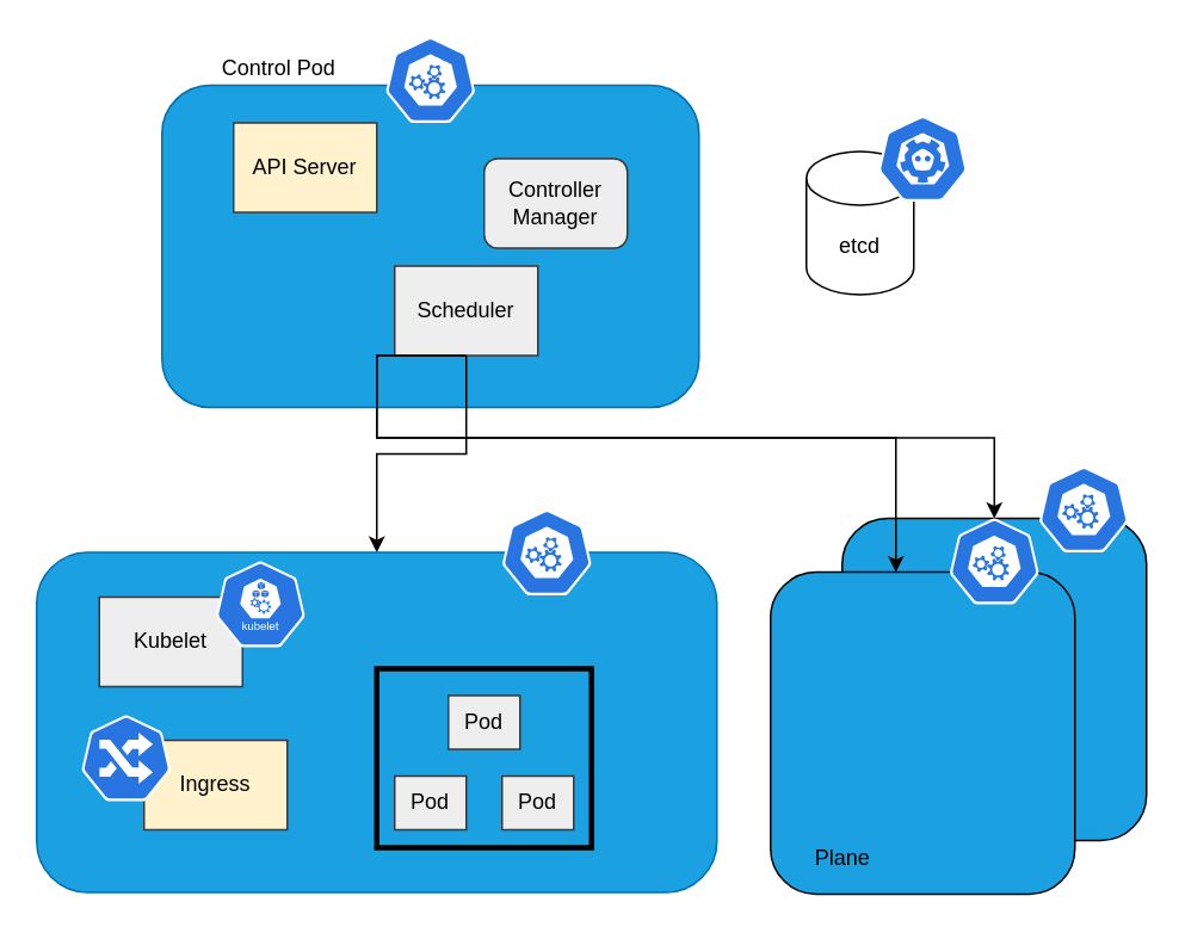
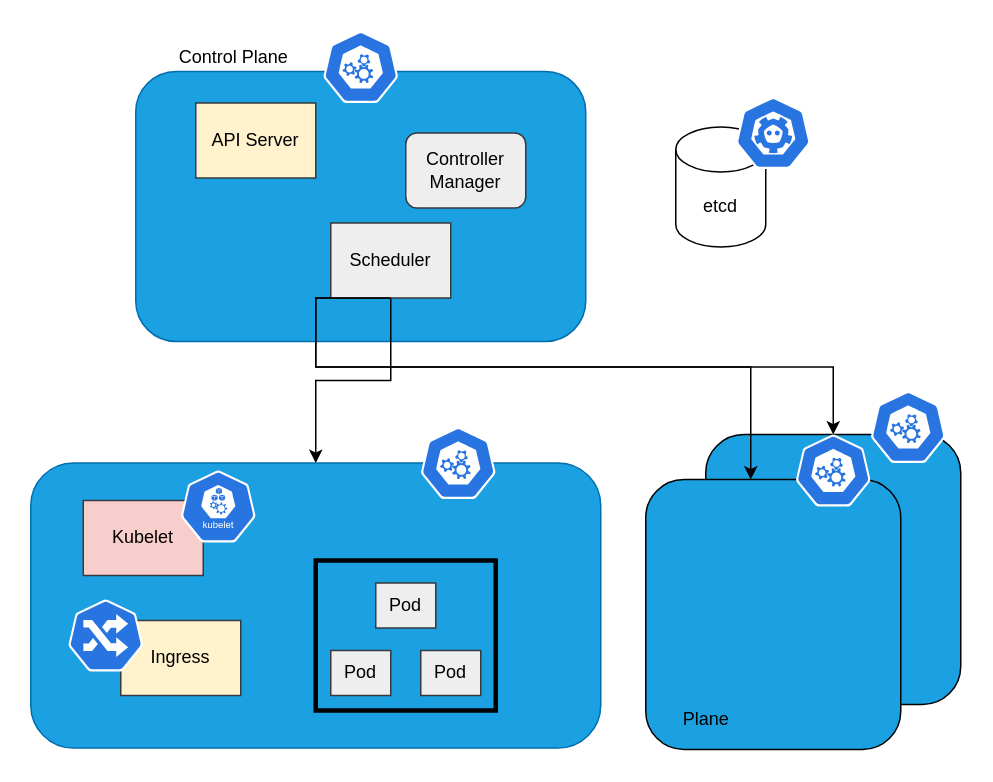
  <mxCell id="0" />
  <mxCell id="1" parent="0" />
  <mxCell id="2" value="" style="rounded=1;whiteSpace=wrap;html=1;fillColor=#1ba1e2;strokeColor=#006EAF;fontColor=#ffffff;" vertex="1" parent="1"><mxGeometry x="90" y="47" width="300" height="180" as="geometry" /></mxCell>
- <mxCell id="3" value="Control Pod" style="text;html=1;resizable=0;autosize=1;align=center;verticalAlign=middle;points=[];fillColor=none;strokeColor=none;rounded=0;" vertex="1" parent="1"><mxGeometry x="110" y="28" width="90" height="20" as="geometry" /></mxCell>
+ <mxCell id="3" value="Control Plane" style="text;html=1;resizable=0;autosize=1;align=center;verticalAlign=middle;points=[];fillColor=none;strokeColor=none;rounded=0;" vertex="1" parent="1"><mxGeometry x="110" y="28" width="90" height="20" as="geometry" /></mxCell>
  <mxCell id="4" value="API Server" style="rounded=0;whiteSpace=wrap;html=1;fillColor=#fff2cc;strokeColor=#36393d;fontColor=#000000;" vertex="1" parent="1"><mxGeometry x="130" y="68" width="80" height="50" as="geometry" /></mxCell>
  <mxCell id="5" value="etcd" style="shape=cylinder3;whiteSpace=wrap;html=1;boundedLbl=1;backgroundOutline=1;size=15;" vertex="1" parent="1"><mxGeometry x="450" y="84" width="60" height="80" as="geometry" /></mxCell>
  <mxCell id="6" value="Controller Manager" style="whiteSpace=wrap;html=1;fillColor=#eeeeee;strokeColor=#36393d;fontColor=#000000;rounded=1;" vertex="1" parent="1"><mxGeometry x="270" y="88" width="80" height="50" as="geometry" /></mxCell>
  <mxCell id="7" style="edgeStyle=orthogonalEdgeStyle;rounded=0;orthogonalLoop=1;jettySize=auto;html=1;fontColor=#000000;exitX=0.5;exitY=1;exitDx=0;exitDy=0;" edge="1" parent="1" source="9" target="12"><mxGeometry relative="1" as="geometry"><mxPoint x="230" y="204" as="sourcePoint" /><Array as="points"><mxPoint x="210" y="244" /><mxPoint x="555" y="244" /></Array></mxGeometry></mxCell>
  <mxCell id="8" style="edgeStyle=orthogonalEdgeStyle;rounded=0;orthogonalLoop=1;jettySize=auto;html=1;exitX=0.5;exitY=1;exitDx=0;exitDy=0;entryX=0.5;entryY=0;entryDx=0;entryDy=0;fontColor=#000000;" edge="1" parent="1" source="9" target="14"><mxGeometry relative="1" as="geometry" /></mxCell>
  <mxCell id="9" value="Scheduler" style="rounded=0;whiteSpace=wrap;html=1;fillColor=#eeeeee;strokeColor=#36393d;fontColor=#000000;" vertex="1" parent="1"><mxGeometry x="220" y="148" width="80" height="50" as="geometry" /></mxCell>
  <mxCell id="10" value="" style="html=1;dashed=0;whitespace=wrap;fillColor=#2875E2;strokeColor=#ffffff;points=[[0.005,0.63,0],[0.1,0.2,0],[0.9,0.2,0],[0.5,0,0],[0.995,0.63,0],[0.72,0.99,0],[0.5,1,0],[0.28,0.99,0]];shape=mxgraph.kubernetes.icon;prIcon=master;fontColor=#000000;" vertex="1" parent="1"><mxGeometry x="215" y="20" width="50" height="48" as="geometry" /></mxCell>
  <mxCell id="11" value="" style="html=1;dashed=0;whitespace=wrap;fillColor=#2875E2;strokeColor=#ffffff;points=[[0.005,0.63,0],[0.1,0.2,0],[0.9,0.2,0],[0.5,0,0],[0.995,0.63,0],[0.72,0.99,0],[0.5,1,0],[0.28,0.99,0]];shape=mxgraph.kubernetes.icon;prIcon=etcd;fontColor=#000000;" vertex="1" parent="1"><mxGeometry x="490" y="64" width="50" height="48" as="geometry" /></mxCell>
  <mxCell id="12" value="" style="rounded=1;whiteSpace=wrap;html=1;fillColor=#1ba1e2;fontColor=#ffffff;strokeColor=#000000;" vertex="1" parent="1"><mxGeometry x="470" y="289" width="170" height="180" as="geometry" /></mxCell>
  <mxCell id="13" value="" style="rounded=1;whiteSpace=wrap;html=1;fillColor=#1ba1e2;fontColor=#ffffff;strokeColor=#000000;" vertex="1" parent="1"><mxGeometry x="430" y="319" width="170" height="180" as="geometry" /></mxCell>
  <mxCell id="14" value="" style="rounded=1;whiteSpace=wrap;html=1;fillColor=#1ba1e2;strokeColor=#006EAF;fontColor=#ffffff;" vertex="1" parent="1"><mxGeometry x="20" y="308" width="380" height="190" as="geometry" /></mxCell>
  <mxCell id="15" value="Pod" style="rounded=0;whiteSpace=wrap;html=1;fillColor=#eeeeee;strokeColor=#36393d;fontColor=#000000;" vertex="1" parent="1"><mxGeometry x="250" y="388" width="40" height="30" as="geometry" /></mxCell>
  <mxCell id="16" value="Pod" style="rounded=0;whiteSpace=wrap;html=1;fillColor=#eeeeee;strokeColor=#36393d;fontColor=#000000;" vertex="1" parent="1"><mxGeometry x="220" y="433" width="40" height="30" as="geometry" /></mxCell>
  <mxCell id="17" value="Pod" style="rounded=0;whiteSpace=wrap;html=1;fillColor=#eeeeee;strokeColor=#36393d;fontColor=#000000;" vertex="1" parent="1"><mxGeometry x="280" y="433" width="40" height="30" as="geometry" /></mxCell>
  <mxCell id="18" value="" style="rounded=0;whiteSpace=wrap;html=1;fillColor=none;strokeWidth=3;" vertex="1" parent="1"><mxGeometry x="210" y="373" width="120" height="100" as="geometry" /></mxCell>
- <mxCell id="19" value="Kubelet" style="rounded=0;whiteSpace=wrap;html=1;fillColor=#eeeeee;strokeColor=#36393d;fontColor=#000000;" vertex="1" parent="1"><mxGeometry x="55" y="333" width="80" height="50" as="geometry" /></mxCell>
+ <mxCell id="19" value="Kubelet" style="rounded=0;whiteSpace=wrap;html=1;fillColor=#f8cecc;strokeColor=#36393d;fontColor=#000000;" vertex="1" parent="1"><mxGeometry x="55" y="333" width="80" height="50" as="geometry" /></mxCell>
  <mxCell id="20" value="" style="html=1;dashed=0;whitespace=wrap;fillColor=#2875E2;strokeColor=#ffffff;points=[[0.005,0.63,0],[0.1,0.2,0],[0.9,0.2,0],[0.5,0,0],[0.995,0.63,0],[0.72,0.99,0],[0.5,1,0],[0.28,0.99,0]];shape=mxgraph.kubernetes.icon;prIcon=kubelet;fontColor=#000000;" vertex="1" parent="1"><mxGeometry x="120" y="313" width="50" height="48" as="geometry" /></mxCell>
  <mxCell id="21" value="Plane" style="text;html=1;resizable=0;autosize=1;align=center;verticalAlign=middle;points=[];fillColor=none;strokeColor=none;rounded=0;" vertex="1" parent="1"><mxGeometry x="445" y="469" width="50" height="20" as="geometry" /></mxCell>
  <mxCell id="22" value="Ingress" style="rounded=0;whiteSpace=wrap;html=1;fillColor=#fff2cc;strokeColor=#36393d;fontColor=#000000;" vertex="1" parent="1"><mxGeometry x="80" y="413" width="80" height="50" as="geometry" /></mxCell>
  <mxCell id="23" value="" style="html=1;dashed=0;whitespace=wrap;fillColor=#2875E2;strokeColor=#ffffff;points=[[0.005,0.63,0],[0.1,0.2,0],[0.9,0.2,0],[0.5,0,0],[0.995,0.63,0],[0.72,0.99,0],[0.5,1,0],[0.28,0.99,0]];shape=mxgraph.kubernetes.icon;prIcon=ing;fontColor=#000000;" vertex="1" parent="1"><mxGeometry x="45" y="399" width="50" height="48" as="geometry" /></mxCell>
  <mxCell id="24" value="" style="html=1;dashed=0;whitespace=wrap;fillColor=#2875E2;strokeColor=#ffffff;points=[[0.005,0.63,0],[0.1,0.2,0],[0.9,0.2,0],[0.5,0,0],[0.995,0.63,0],[0.72,0.99,0],[0.5,1,0],[0.28,0.99,0]];shape=mxgraph.kubernetes.icon;prIcon=master;fontColor=#000000;" vertex="1" parent="1"><mxGeometry x="280" y="284" width="50" height="48" as="geometry" /></mxCell>
  <mxCell id="25" value="" style="html=1;dashed=0;whitespace=wrap;fillColor=#2875E2;strokeColor=#ffffff;points=[[0.005,0.63,0],[0.1,0.2,0],[0.9,0.2,0],[0.5,0,0],[0.995,0.63,0],[0.72,0.99,0],[0.5,1,0],[0.28,0.99,0]];shape=mxgraph.kubernetes.icon;prIcon=master;fontColor=#000000;" vertex="1" parent="1"><mxGeometry x="530" y="289" width="50" height="48" as="geometry" /></mxCell>
  <mxCell id="26" value="" style="html=1;dashed=0;whitespace=wrap;fillColor=#2875E2;strokeColor=#ffffff;points=[[0.005,0.63,0],[0.1,0.2,0],[0.9,0.2,0],[0.5,0,0],[0.995,0.63,0],[0.72,0.99,0],[0.5,1,0],[0.28,0.99,0]];shape=mxgraph.kubernetes.icon;prIcon=master;fontColor=#000000;" vertex="1" parent="1"><mxGeometry x="580" y="260" width="50" height="48" as="geometry" /></mxCell>
  <mxCell id="27" style="edgeStyle=orthogonalEdgeStyle;rounded=0;orthogonalLoop=1;jettySize=auto;html=1;exitX=0.5;exitY=1;exitDx=0;exitDy=0;fontColor=#000000;" edge="1" parent="1" source="9"><mxGeometry relative="1" as="geometry"><mxPoint x="500" y="319" as="targetPoint" /><Array as="points"><mxPoint x="210" y="244" /><mxPoint x="500" y="244" /></Array></mxGeometry></mxCell>
